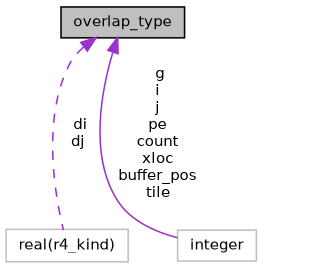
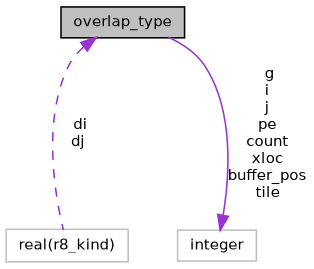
  digraph {
    node [color=grey75 fillcolor=white fontname=Helvetica fontsize=10 shape=record style=filled]
    edge [color=darkorchid3 dir=back fontname=Helvetica fontsize=10 labelfontname=Helvetica labelfontsize=10]
    n1 [color=black fillcolor=grey75 fontcolor=black height=0.2 label=overlap_type width=0.4]
-   n2 [height=0.2 label="real(r4_kind)" width=0.4]
+   n2 [height=0.2 label="real(r8_kind)" width=0.4]
    n3 [height=0.2 label=integer width=0.4]
    n1 -> n2 [label=" di\ndj" style=dashed]
-   n1 -> n3 [label=" g\ni\nj\npe\ncount\nxloc\nbuffer_pos\ntile" style=solid]
+   n3 -> n1 [label=" g\ni\nj\npe\ncount\nxloc\nbuffer_pos\ntile" style=solid]
  }
